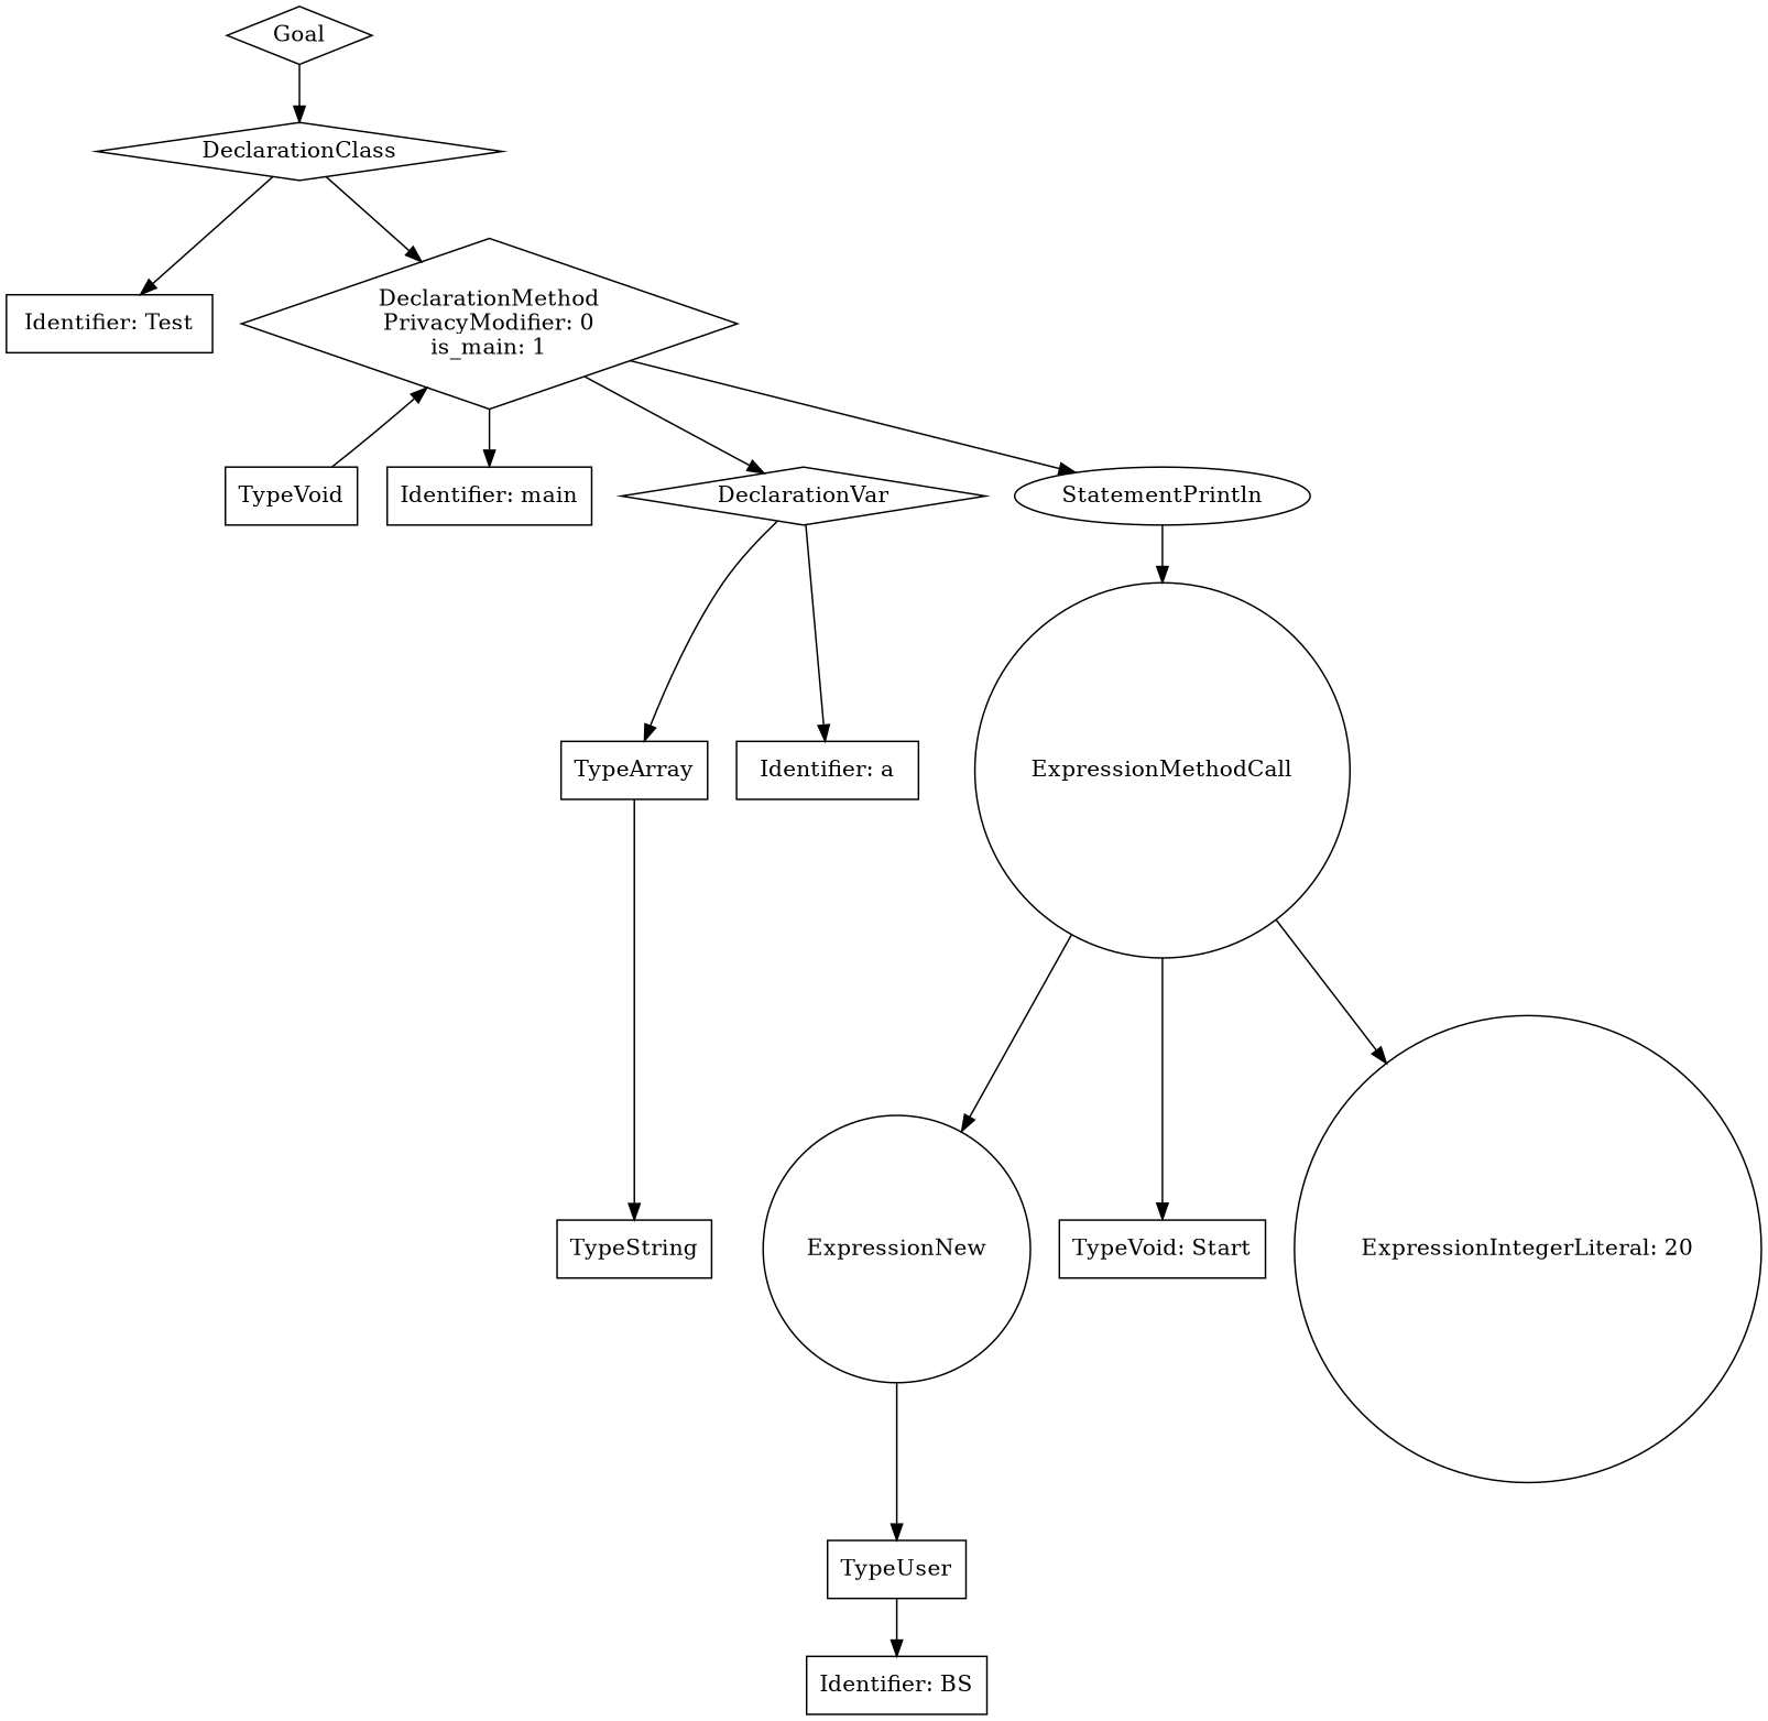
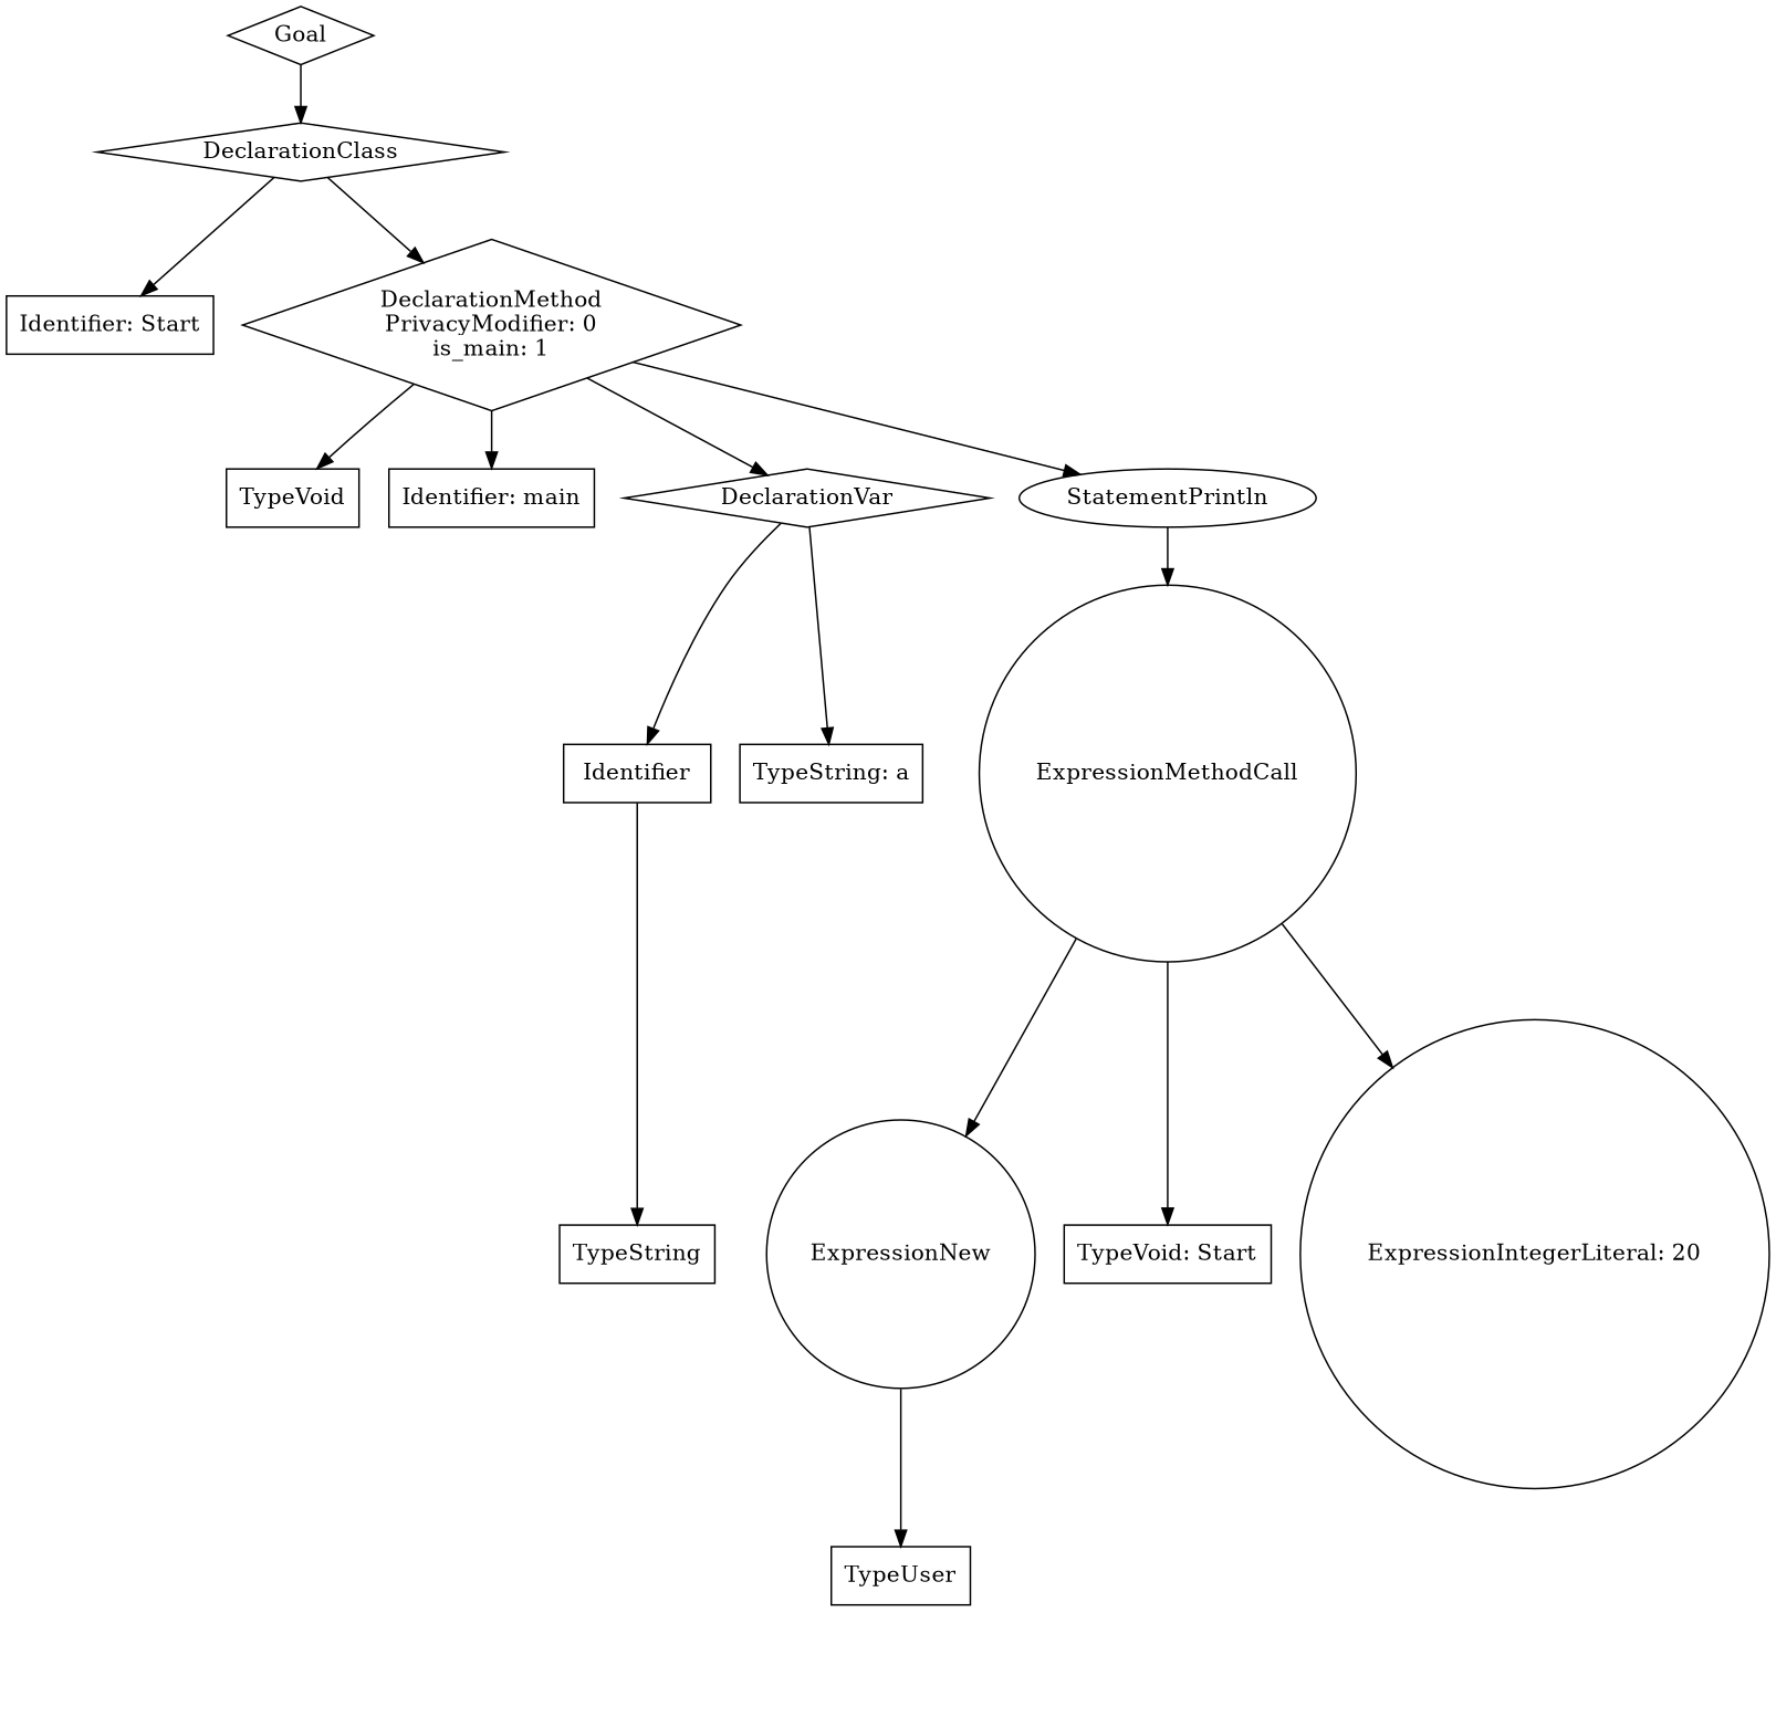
  digraph {
    node [shape=box]
-   n1 [label="Identifier: Test"]
+   n1 [label="Identifier: Start"]
    n2 [label=TypeVoid]
    n3 [label="Identifier: main"]
    n4 [label=TypeString]
-   n5 [label=TypeArray]
-   n6 [label="Identifier: a"]
+   n5 [label=Identifier]
+   n6 [label="TypeString: a"]
    n7 [label=DeclarationVar shape=diamond]
-   n8 [label="Identifier: BS"]
    n9 [label=TypeUser]
    n10 [label=ExpressionNew shape=circle]
    n11 [label="TypeVoid: Start"]
    n12 [label="ExpressionIntegerLiteral: 20" shape=circle]
    n13 [label=ExpressionMethodCall shape=circle]
    n14 [label=StatementPrintln shape=""]
    n15 [label="DeclarationMethod\nPrivacyModifier: 0\nis_main: 1" shape=diamond]
    n16 [label=DeclarationClass shape=diamond]
    n17 [label=Goal shape=diamond]
    n5 -> n4
    n7 -> n5
    n7 -> n6
-   n9 -> n8
    n10 -> n9
    n13 -> n10
    n13 -> n11
    n13 -> n12
    n14 -> n13
-   n2 -> n15
+   n15 -> n2
    n15 -> n3
    n15 -> n7
    n15 -> n14
    n16 -> n1
    n16 -> n15
    n17 -> n16
  }
